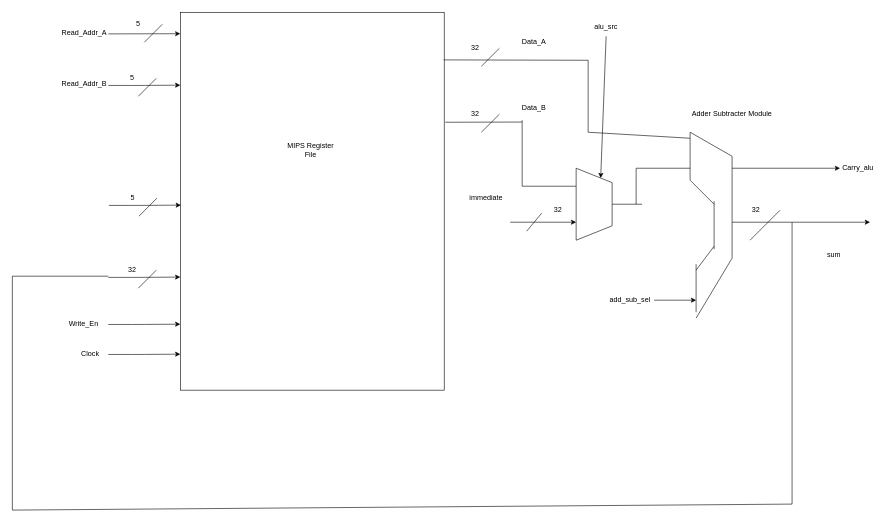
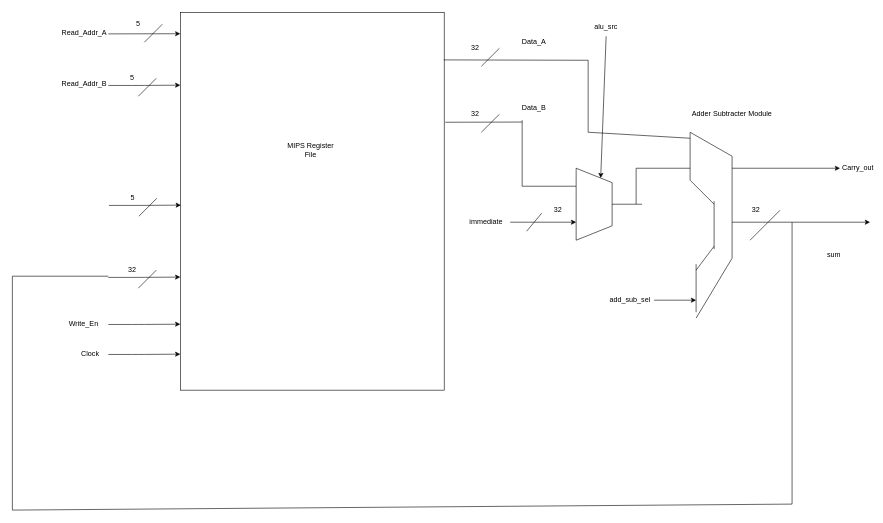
  <mxCell id="0" />
  <mxCell id="1" parent="0" />
  <mxCell id="2" value="" style="rounded=0;whiteSpace=wrap;html=1;" parent="1" vertex="1"><mxGeometry x="300" y="20" width="440" height="630" as="geometry" /></mxCell>
  <mxCell id="3" value="" style="endArrow=classic;html=1;entryX=0;entryY=0.25;entryDx=0;entryDy=0;" parent="1" edge="1"><mxGeometry width="50" height="50" relative="1" as="geometry"><mxPoint x="180" y="142" as="sourcePoint" /><mxPoint x="300" y="141.5" as="targetPoint" /><Array as="points"><mxPoint x="230" y="142" /></Array></mxGeometry></mxCell>
  <mxCell id="4" value="" style="endArrow=classic;html=1;entryX=0;entryY=0.117;entryDx=0;entryDy=0;entryPerimeter=0;" parent="1" edge="1"><mxGeometry width="50" height="50" relative="1" as="geometry"><mxPoint x="180" y="56" as="sourcePoint" /><mxPoint x="300" y="55.71" as="targetPoint" /></mxGeometry></mxCell>
  <mxCell id="5" value="" style="endArrow=none;html=1;" parent="1" edge="1"><mxGeometry width="50" height="50" relative="1" as="geometry"><mxPoint x="230" y="160" as="sourcePoint" /><mxPoint x="260" y="130" as="targetPoint" /></mxGeometry></mxCell>
  <mxCell id="6" value="" style="endArrow=none;html=1;" parent="1" edge="1"><mxGeometry width="50" height="50" relative="1" as="geometry"><mxPoint x="240" y="70" as="sourcePoint" /><mxPoint x="270" y="40" as="targetPoint" /></mxGeometry></mxCell>
  <mxCell id="7" value="5" style="text;html=1;strokeColor=none;fillColor=none;align=center;verticalAlign=middle;whiteSpace=wrap;rounded=0;" parent="1" vertex="1"><mxGeometry x="210" y="30" width="40" height="20" as="geometry" /></mxCell>
  <mxCell id="8" value="5" style="text;html=1;strokeColor=none;fillColor=none;align=center;verticalAlign=middle;whiteSpace=wrap;rounded=0;" parent="1" vertex="1"><mxGeometry x="200" y="120" width="40" height="20" as="geometry" /></mxCell>
  <mxCell id="9" value="Read_Addr_A" style="text;html=1;strokeColor=none;fillColor=none;align=center;verticalAlign=middle;whiteSpace=wrap;rounded=0;" parent="1" vertex="1"><mxGeometry x="110" y="40" width="60" height="30" as="geometry" /></mxCell>
  <mxCell id="10" value="Read_Addr_B" style="text;html=1;strokeColor=none;fillColor=none;align=center;verticalAlign=middle;whiteSpace=wrap;rounded=0;" parent="1" vertex="1"><mxGeometry x="110" y="125" width="60" height="30" as="geometry" /></mxCell>
  <mxCell id="11" value="" style="endArrow=classic;html=1;entryX=0;entryY=0.25;entryDx=0;entryDy=0;" parent="1" edge="1"><mxGeometry width="50" height="50" relative="1" as="geometry"><mxPoint x="181" y="342" as="sourcePoint" /><mxPoint x="301" y="341.5" as="targetPoint" /><Array as="points"><mxPoint x="231" y="342" /></Array></mxGeometry></mxCell>
  <mxCell id="12" value="" style="endArrow=none;html=1;" parent="1" edge="1"><mxGeometry width="50" height="50" relative="1" as="geometry"><mxPoint x="231" y="360" as="sourcePoint" /><mxPoint x="261" y="330" as="targetPoint" /></mxGeometry></mxCell>
  <mxCell id="13" value="5" style="text;html=1;strokeColor=none;fillColor=none;align=center;verticalAlign=middle;whiteSpace=wrap;rounded=0;" parent="1" vertex="1"><mxGeometry x="201" y="320" width="40" height="20" as="geometry" /></mxCell>
  <mxCell id="14" value="" style="endArrow=classic;html=1;entryX=0;entryY=0.25;entryDx=0;entryDy=0;" parent="1" edge="1"><mxGeometry width="50" height="50" relative="1" as="geometry"><mxPoint x="180" y="462" as="sourcePoint" /><mxPoint x="300" y="461.5" as="targetPoint" /><Array as="points"><mxPoint x="230" y="462" /></Array></mxGeometry></mxCell>
  <mxCell id="15" value="" style="endArrow=none;html=1;" parent="1" edge="1"><mxGeometry width="50" height="50" relative="1" as="geometry"><mxPoint x="230" y="480" as="sourcePoint" /><mxPoint x="260" y="450" as="targetPoint" /></mxGeometry></mxCell>
  <mxCell id="16" value="32" style="text;html=1;strokeColor=none;fillColor=none;align=center;verticalAlign=middle;whiteSpace=wrap;rounded=0;" parent="1" vertex="1"><mxGeometry x="200" y="440" width="40" height="20" as="geometry" /></mxCell>
  <mxCell id="17" value="" style="endArrow=classic;html=1;entryX=0;entryY=0.25;entryDx=0;entryDy=0;" parent="1" edge="1"><mxGeometry width="50" height="50" relative="1" as="geometry"><mxPoint x="180" y="540.5" as="sourcePoint" /><mxPoint x="300" y="540" as="targetPoint" /><Array as="points"><mxPoint x="230" y="540.5" /></Array></mxGeometry></mxCell>
  <mxCell id="18" value="" style="endArrow=classic;html=1;entryX=0;entryY=0.25;entryDx=0;entryDy=0;" parent="1" edge="1"><mxGeometry width="50" height="50" relative="1" as="geometry"><mxPoint x="180" y="590.5" as="sourcePoint" /><mxPoint x="300" y="590" as="targetPoint" /><Array as="points"><mxPoint x="230" y="590.5" /></Array></mxGeometry></mxCell>
  <mxCell id="19" value="Write_En" style="text;html=1;strokeColor=none;fillColor=none;align=center;verticalAlign=middle;whiteSpace=wrap;rounded=0;" parent="1" vertex="1"><mxGeometry x="119" y="530" width="40" height="20" as="geometry" /></mxCell>
  <mxCell id="20" value="Clock" style="text;html=1;strokeColor=none;fillColor=none;align=center;verticalAlign=middle;whiteSpace=wrap;rounded=0;" parent="1" vertex="1"><mxGeometry x="130" y="580" width="40" height="20" as="geometry" /></mxCell>
  <mxCell id="21" value="" style="endArrow=none;html=1;" parent="1" edge="1"><mxGeometry width="50" height="50" relative="1" as="geometry"><mxPoint x="802" y="110" as="sourcePoint" /><mxPoint x="832" y="80" as="targetPoint" /></mxGeometry></mxCell>
  <mxCell id="22" value="32" style="text;html=1;strokeColor=none;fillColor=none;align=center;verticalAlign=middle;whiteSpace=wrap;rounded=0;" parent="1" vertex="1"><mxGeometry x="772" y="70" width="40" height="20" as="geometry" /></mxCell>
  <mxCell id="23" value="" style="endArrow=none;html=1;" parent="1" edge="1"><mxGeometry width="50" height="50" relative="1" as="geometry"><mxPoint x="802" y="220" as="sourcePoint" /><mxPoint x="832" y="190" as="targetPoint" /></mxGeometry></mxCell>
  <mxCell id="24" value="32" style="text;html=1;strokeColor=none;fillColor=none;align=center;verticalAlign=middle;whiteSpace=wrap;rounded=0;" parent="1" vertex="1"><mxGeometry x="772" y="180" width="40" height="20" as="geometry" /></mxCell>
  <mxCell id="25" value="Data_A" style="text;html=1;strokeColor=none;fillColor=none;align=center;verticalAlign=middle;whiteSpace=wrap;rounded=0;" parent="1" vertex="1"><mxGeometry x="870" y="60" width="40" height="20" as="geometry" /></mxCell>
  <mxCell id="26" value="Data_B" style="text;html=1;strokeColor=none;fillColor=none;align=center;verticalAlign=middle;whiteSpace=wrap;rounded=0;" parent="1" vertex="1"><mxGeometry x="870" y="170" width="40" height="20" as="geometry" /></mxCell>
  <mxCell id="27" value="MIPS Register File" style="text;html=1;strokeColor=none;fillColor=none;align=center;verticalAlign=middle;whiteSpace=wrap;rounded=0;" parent="1" vertex="1"><mxGeometry x="470" y="240" width="95" height="20" as="geometry" /></mxCell>
  <mxCell id="28" value="" style="endArrow=none;html=1;" edge="1" parent="1"><mxGeometry width="50" height="50" relative="1" as="geometry"><mxPoint x="1150" y="300" as="sourcePoint" /><mxPoint x="1150" y="220" as="targetPoint" /></mxGeometry></mxCell>
  <mxCell id="29" value="" style="endArrow=none;html=1;" edge="1" parent="1"><mxGeometry width="50" height="50" relative="1" as="geometry"><mxPoint x="1220" y="260" as="sourcePoint" /><mxPoint x="1150" y="220" as="targetPoint" /></mxGeometry></mxCell>
  <mxCell id="30" value="" style="endArrow=none;html=1;" edge="1" parent="1"><mxGeometry width="50" height="50" relative="1" as="geometry"><mxPoint x="1190" y="340" as="sourcePoint" /><mxPoint x="1150" y="300" as="targetPoint" /></mxGeometry></mxCell>
  <mxCell id="31" value="" style="endArrow=none;html=1;" edge="1" parent="1"><mxGeometry width="50" height="50" relative="1" as="geometry"><mxPoint x="1190" y="415" as="sourcePoint" /><mxPoint x="1190" y="335" as="targetPoint" /></mxGeometry></mxCell>
  <mxCell id="32" value="" style="endArrow=none;html=1;" edge="1" parent="1"><mxGeometry width="50" height="50" relative="1" as="geometry"><mxPoint x="1190" y="410" as="sourcePoint" /><mxPoint x="1160" y="450" as="targetPoint" /></mxGeometry></mxCell>
  <mxCell id="33" value="" style="endArrow=none;html=1;" edge="1" parent="1"><mxGeometry width="50" height="50" relative="1" as="geometry"><mxPoint x="1160" y="520" as="sourcePoint" /><mxPoint x="1160" y="440" as="targetPoint" /></mxGeometry></mxCell>
  <mxCell id="34" value="" style="endArrow=none;html=1;" edge="1" parent="1"><mxGeometry width="50" height="50" relative="1" as="geometry"><mxPoint x="1220" y="430" as="sourcePoint" /><mxPoint x="1160" y="530" as="targetPoint" /></mxGeometry></mxCell>
  <mxCell id="35" value="" style="endArrow=none;html=1;" edge="1" parent="1"><mxGeometry width="50" height="50" relative="1" as="geometry"><mxPoint x="1220" y="430" as="sourcePoint" /><mxPoint x="1220" y="260" as="targetPoint" /></mxGeometry></mxCell>
  <mxCell id="36" value="Adder Subtracter Module" style="text;html=1;strokeColor=none;fillColor=none;align=center;verticalAlign=middle;whiteSpace=wrap;rounded=0;" vertex="1" parent="1"><mxGeometry x="1140" y="180" width="160" height="20" as="geometry" /></mxCell>
  <mxCell id="37" value="" style="endArrow=classic;html=1;" edge="1" parent="1"><mxGeometry width="50" height="50" relative="1" as="geometry"><mxPoint x="1090" y="500" as="sourcePoint" /><mxPoint x="1160" y="500" as="targetPoint" /></mxGeometry></mxCell>
  <mxCell id="38" value="add_sub_sel" style="text;html=1;strokeColor=none;fillColor=none;align=center;verticalAlign=middle;whiteSpace=wrap;rounded=0;" vertex="1" parent="1"><mxGeometry x="1030" y="490" width="40" height="20" as="geometry" /></mxCell>
  <mxCell id="39" value="" style="shape=trapezoid;perimeter=trapezoidPerimeter;whiteSpace=wrap;html=1;rotation=90;" vertex="1" parent="1"><mxGeometry x="930" y="310" width="120" height="60" as="geometry" /></mxCell>
  <mxCell id="40" value="" style="endArrow=none;html=1;exitX=0.998;exitY=0.126;exitDx=0;exitDy=0;exitPerimeter=0;" edge="1" parent="1" source="2"><mxGeometry width="50" height="50" relative="1" as="geometry"><mxPoint x="750" y="100" as="sourcePoint" /><mxPoint x="980" y="100" as="targetPoint" /></mxGeometry></mxCell>
  <mxCell id="41" value="" style="endArrow=none;html=1;" edge="1" parent="1"><mxGeometry width="50" height="50" relative="1" as="geometry"><mxPoint x="980" y="220" as="sourcePoint" /><mxPoint x="980" y="100" as="targetPoint" /></mxGeometry></mxCell>
  <mxCell id="42" value="" style="endArrow=none;html=1;" edge="1" parent="1"><mxGeometry width="50" height="50" relative="1" as="geometry"><mxPoint x="980" y="220" as="sourcePoint" /><mxPoint x="1150" y="230" as="targetPoint" /></mxGeometry></mxCell>
  <mxCell id="43" value="" style="endArrow=none;html=1;exitX=0.5;exitY=0;exitDx=0;exitDy=0;" edge="1" parent="1" source="39"><mxGeometry width="50" height="50" relative="1" as="geometry"><mxPoint x="1070" y="360" as="sourcePoint" /><mxPoint x="1070" y="340" as="targetPoint" /></mxGeometry></mxCell>
  <mxCell id="44" value="" style="endArrow=none;html=1;" edge="1" parent="1"><mxGeometry width="50" height="50" relative="1" as="geometry"><mxPoint x="1060" y="340" as="sourcePoint" /><mxPoint x="1060" y="280" as="targetPoint" /></mxGeometry></mxCell>
  <mxCell id="45" value="" style="endArrow=none;html=1;" edge="1" parent="1"><mxGeometry width="50" height="50" relative="1" as="geometry"><mxPoint x="1060" y="280" as="sourcePoint" /><mxPoint x="1150" y="280" as="targetPoint" /></mxGeometry></mxCell>
  <mxCell id="46" value="" style="endArrow=none;html=1;exitX=1.004;exitY=0.291;exitDx=0;exitDy=0;exitPerimeter=0;" edge="1" parent="1" source="2"><mxGeometry width="50" height="50" relative="1" as="geometry"><mxPoint x="810" y="340" as="sourcePoint" /><mxPoint x="870" y="203" as="targetPoint" /></mxGeometry></mxCell>
  <mxCell id="47" value="" style="endArrow=none;html=1;" edge="1" parent="1"><mxGeometry width="50" height="50" relative="1" as="geometry"><mxPoint x="870" y="310" as="sourcePoint" /><mxPoint x="870" y="200" as="targetPoint" /></mxGeometry></mxCell>
  <mxCell id="48" value="" style="endArrow=none;html=1;entryX=0.25;entryY=1;entryDx=0;entryDy=0;" edge="1" parent="1" target="39"><mxGeometry width="50" height="50" relative="1" as="geometry"><mxPoint x="870" y="310" as="sourcePoint" /><mxPoint x="910" y="310" as="targetPoint" /></mxGeometry></mxCell>
  <mxCell id="49" value="" style="endArrow=classic;html=1;entryX=0;entryY=0.25;entryDx=0;entryDy=0;" edge="1" parent="1" target="39"><mxGeometry width="50" height="50" relative="1" as="geometry"><mxPoint x="1010" y="60" as="sourcePoint" /><mxPoint x="1040" y="240" as="targetPoint" /></mxGeometry></mxCell>
  <mxCell id="50" value="alu_src" style="text;html=1;strokeColor=none;fillColor=none;align=center;verticalAlign=middle;whiteSpace=wrap;rounded=0;" vertex="1" parent="1"><mxGeometry x="990" y="35" width="40" height="20" as="geometry" /></mxCell>
  <mxCell id="51" value="" style="endArrow=classic;html=1;entryX=0.75;entryY=1;entryDx=0;entryDy=0;" edge="1" parent="1" target="39"><mxGeometry width="50" height="50" relative="1" as="geometry"><mxPoint x="850" y="370" as="sourcePoint" /><mxPoint x="910" y="480" as="targetPoint" /></mxGeometry></mxCell>
  <mxCell id="52" value="" style="endArrow=none;html=1;" edge="1" parent="1"><mxGeometry width="50" height="50" relative="1" as="geometry"><mxPoint x="877.5" y="385" as="sourcePoint" /><mxPoint x="902.5" y="355" as="targetPoint" /></mxGeometry></mxCell>
  <mxCell id="53" value="32" style="text;html=1;strokeColor=none;fillColor=none;align=center;verticalAlign=middle;whiteSpace=wrap;rounded=0;" vertex="1" parent="1"><mxGeometry x="910" y="340" width="40" height="20" as="geometry" /></mxCell>
- <mxCell id="54" value="immediate" style="text;html=1;strokeColor=none;fillColor=none;align=center;verticalAlign=middle;whiteSpace=wrap;rounded=0;" vertex="1" parent="1"><mxGeometry x="790" y="320" width="40" height="20" as="geometry" /></mxCell>
+ <mxCell id="54" value="immediate" style="text;html=1;strokeColor=none;fillColor=none;align=center;verticalAlign=middle;whiteSpace=wrap;rounded=0;" vertex="1" parent="1"><mxGeometry x="790" y="360" width="40" height="20" as="geometry" /></mxCell>
  <mxCell id="55" value="" style="endArrow=classic;html=1;" edge="1" parent="1"><mxGeometry width="50" height="50" relative="1" as="geometry"><mxPoint x="1220" y="280" as="sourcePoint" /><mxPoint x="1400" y="280" as="targetPoint" /></mxGeometry></mxCell>
- <mxCell id="56" value="Carry_alu" style="text;html=1;strokeColor=none;fillColor=none;align=center;verticalAlign=middle;whiteSpace=wrap;rounded=0;" vertex="1" parent="1"><mxGeometry x="1410" y="270" width="40" height="20" as="geometry" /></mxCell>
+ <mxCell id="56" value="Carry_out" style="text;html=1;strokeColor=none;fillColor=none;align=center;verticalAlign=middle;whiteSpace=wrap;rounded=0;" vertex="1" parent="1"><mxGeometry x="1410" y="270" width="40" height="20" as="geometry" /></mxCell>
  <mxCell id="57" value="" style="endArrow=none;html=1;" edge="1" parent="1"><mxGeometry width="50" height="50" relative="1" as="geometry"><mxPoint x="1220" y="370" as="sourcePoint" /><mxPoint x="1320" y="370" as="targetPoint" /></mxGeometry></mxCell>
  <mxCell id="58" value="" style="endArrow=none;html=1;" edge="1" parent="1"><mxGeometry width="50" height="50" relative="1" as="geometry"><mxPoint x="1320" y="840" as="sourcePoint" /><mxPoint x="1320" y="370" as="targetPoint" /></mxGeometry></mxCell>
  <mxCell id="59" value="" style="endArrow=none;html=1;" edge="1" parent="1"><mxGeometry width="50" height="50" relative="1" as="geometry"><mxPoint x="20" y="850" as="sourcePoint" /><mxPoint x="1320" y="840" as="targetPoint" /></mxGeometry></mxCell>
  <mxCell id="60" value="" style="endArrow=none;html=1;" edge="1" parent="1"><mxGeometry width="50" height="50" relative="1" as="geometry"><mxPoint x="20" y="850" as="sourcePoint" /><mxPoint x="20" y="460" as="targetPoint" /></mxGeometry></mxCell>
  <mxCell id="61" value="" style="endArrow=none;html=1;" edge="1" parent="1"><mxGeometry width="50" height="50" relative="1" as="geometry"><mxPoint x="20" y="460" as="sourcePoint" /><mxPoint x="180" y="460" as="targetPoint" /></mxGeometry></mxCell>
  <mxCell id="62" value="" style="endArrow=none;html=1;" edge="1" parent="1"><mxGeometry width="50" height="50" relative="1" as="geometry"><mxPoint x="1250" y="400" as="sourcePoint" /><mxPoint x="1300" y="350" as="targetPoint" /></mxGeometry></mxCell>
  <mxCell id="63" value="32" style="text;html=1;strokeColor=none;fillColor=none;align=center;verticalAlign=middle;whiteSpace=wrap;rounded=0;" vertex="1" parent="1"><mxGeometry x="1240" y="340" width="40" height="20" as="geometry" /></mxCell>
  <mxCell id="64" value="" style="endArrow=classic;html=1;" edge="1" parent="1"><mxGeometry width="50" height="50" relative="1" as="geometry"><mxPoint x="1320" y="370" as="sourcePoint" /><mxPoint x="1450" y="370" as="targetPoint" /></mxGeometry></mxCell>
  <mxCell id="65" value="sum" style="text;html=1;strokeColor=none;fillColor=none;align=center;verticalAlign=middle;whiteSpace=wrap;rounded=0;" vertex="1" parent="1"><mxGeometry x="1370" y="415" width="40" height="20" as="geometry" /></mxCell>
